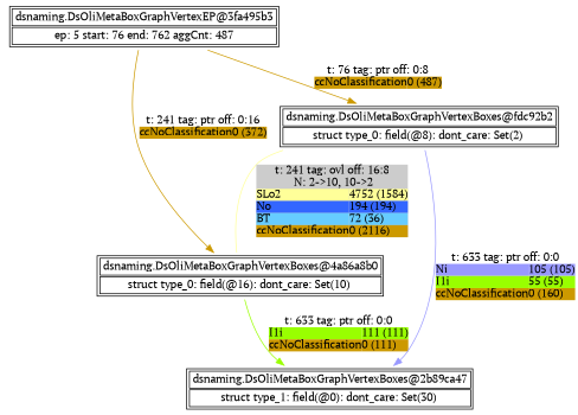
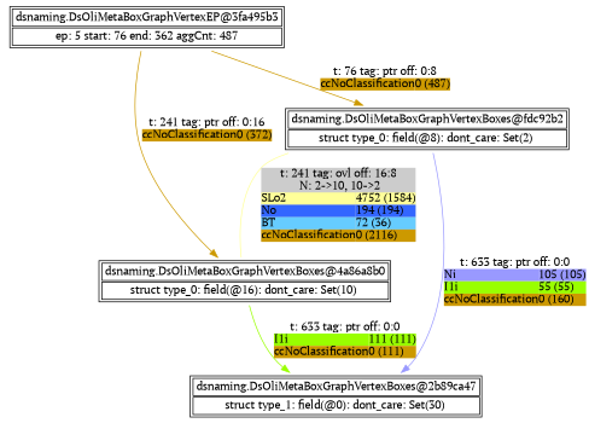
  digraph {
    fontname="PT Serif"
    node [fontname="PT Serif" shape=none]
    edge [color="#CC9900" fontname="PT Serif"]
-   n1 [label=<<TABLE><TR><TD COLSPAN="2">dsnaming.DsOliMetaBoxGraphVertexEP@3fa495b3</TD></TR><TR><TD COLSPAN="2">ep: 5 start: 76 end: 762 aggCnt: 487</TD></TR></TABLE>>]
+   n1 [label=<<TABLE><TR><TD COLSPAN="2">dsnaming.DsOliMetaBoxGraphVertexEP@3fa495b3</TD></TR><TR><TD COLSPAN="2">ep: 5 start: 76 end: 362 aggCnt: 487</TD></TR></TABLE>>]
    n2 [label=<<TABLE><TR><TD COLSPAN="2">dsnaming.DsOliMetaBoxGraphVertexBoxes@4a86a8b0</TD></TR><TR><TD COLSPAN="2">struct type_0: field(@16): dont_care: Set(10) </TD></TR></TABLE>>]
    n3 [label=<<TABLE><TR><TD COLSPAN="2">dsnaming.DsOliMetaBoxGraphVertexBoxes@fdc92b2</TD></TR><TR><TD COLSPAN="2">struct type_0: field(@8): dont_care: Set(2) </TD></TR></TABLE>>]
    n4 [label=<<TABLE><TR><TD COLSPAN="2">dsnaming.DsOliMetaBoxGraphVertexBoxes@2b89ca47</TD></TR><TR><TD COLSPAN="2">struct type_1: field(@0): dont_care: Set(30) </TD></TR></TABLE>>]
    subgraph sub_1 {
      rankdir=LR
      n1
      n2
      n3
      n4
    }
    n1 -> n2 [label=<<TABLE BORDER="0" ALIGN="left" COLOR="black" CELLBORDER="0"  CELLPADDING="0" CELLSPACING="0"><TR><TD COLSPAN="2">t: 241 tag: ptr off: 0:16</TD></TR><TR><TD ALIGN="left" BGCOLOR="#CC9900">ccNoClassification</TD><TD ALIGN="left" BGCOLOR="#CC9900">0 (372)</TD></TR></TABLE>>]
    n1 -> n3 [label=<<TABLE BORDER="0" ALIGN="left" COLOR="black" CELLBORDER="0"  CELLPADDING="0" CELLSPACING="0"><TR><TD COLSPAN="2">t: 76 tag: ptr off: 0:8</TD></TR><TR><TD ALIGN="left" BGCOLOR="#CC9900">ccNoClassification</TD><TD ALIGN="left" BGCOLOR="#CC9900">0 (487)</TD></TR></TABLE>>]
    n2 -> n4 [color="#99FF00" label=<<TABLE BORDER="0" ALIGN="left" COLOR="black" CELLBORDER="0"  CELLPADDING="0" CELLSPACING="0"><TR><TD COLSPAN="2">t: 633 tag: ptr off: 0:0</TD></TR><TR><TD ALIGN="left" BGCOLOR="#99FF00">I1i</TD><TD ALIGN="left" BGCOLOR="#99FF00">111 (111)</TD></TR><TR><TD ALIGN="left" BGCOLOR="#CC9900">ccNoClassification</TD><TD ALIGN="left" BGCOLOR="#CC9900">0 (111)</TD></TR></TABLE>>]
    n3 -> n2 [color="#FFFF99" dir=none label=<<TABLE BORDER="0" ALIGN="left" BGCOLOR="#CCCCCC" COLOR="black" CELLBORDER="0" CELLPADDING="0" CELLSPACING="0"><TR><TD COLSPAN="2">t: 241 tag: ovl off: 16:8</TD></TR><TR><TD COLSPAN="2"> N: 2-&gt;10, 10-&gt;2</TD></TR><TR><TD ALIGN="left" BGCOLOR="#FFFF99">SLo2</TD><TD ALIGN="left" BGCOLOR="#FFFF99">4752 (1584)</TD></TR><TR><TD ALIGN="left" BGCOLOR="#3366FF">No</TD><TD ALIGN="left" BGCOLOR="#3366FF">194 (194)</TD></TR><TR><TD ALIGN="left" BGCOLOR="#66CCFF">BT</TD><TD ALIGN="left" BGCOLOR="#66CCFF">72 (36)</TD></TR><TR><TD ALIGN="left" BGCOLOR="#CC9900">ccNoClassification</TD><TD ALIGN="left" BGCOLOR="#CC9900">0 (2116)</TD></TR></TABLE>>]
    n3 -> n4 [color="#9999FF" label=<<TABLE BORDER="0" ALIGN="left" COLOR="black" CELLBORDER="0"  CELLPADDING="0" CELLSPACING="0"><TR><TD COLSPAN="2">t: 633 tag: ptr off: 0:0</TD></TR><TR><TD ALIGN="left" BGCOLOR="#9999FF">Ni</TD><TD ALIGN="left" BGCOLOR="#9999FF">105 (105)</TD></TR><TR><TD ALIGN="left" BGCOLOR="#99FF00">I1i</TD><TD ALIGN="left" BGCOLOR="#99FF00">55 (55)</TD></TR><TR><TD ALIGN="left" BGCOLOR="#CC9900">ccNoClassification</TD><TD ALIGN="left" BGCOLOR="#CC9900">0 (160)</TD></TR></TABLE>>]
  }
